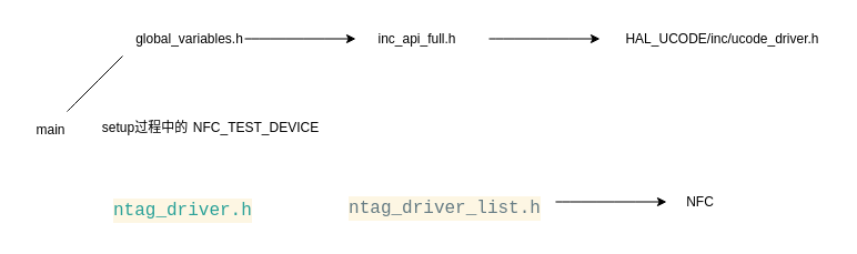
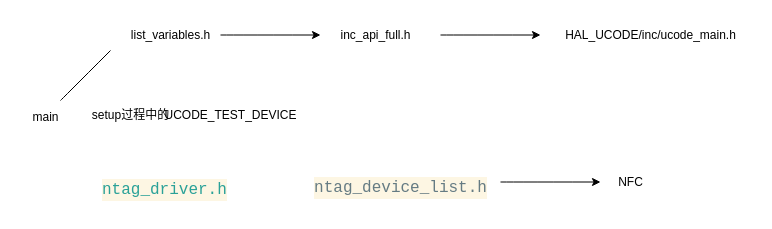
  <mxCell id="0" />
  <mxCell id="1" parent="0" />
  <mxCell id="2" value="main" style="text;html=1;align=center;verticalAlign=middle;resizable=0;points=[];autosize=1;strokeColor=none;fillColor=none;" vertex="1" parent="1"><mxGeometry x="20" y="102" width="50" height="30" as="geometry" /></mxCell>
- <mxCell id="3" value="global_variables.h" style="text;html=1;align=center;verticalAlign=middle;resizable=0;points=[];autosize=1;strokeColor=none;fillColor=none;" vertex="1" parent="1"><mxGeometry x="110" y="20" width="120" height="30" as="geometry" /></mxCell>
+ <mxCell id="3" value="list_variables.h" style="text;html=1;align=center;verticalAlign=middle;resizable=0;points=[];autosize=1;strokeColor=none;fillColor=none;" vertex="1" parent="1"><mxGeometry x="110" y="20" width="120" height="30" as="geometry" /></mxCell>
  <mxCell id="4" value="inc_api_full.h" style="text;html=1;align=center;verticalAlign=middle;resizable=0;points=[];autosize=1;strokeColor=none;fillColor=none;" vertex="1" parent="1"><mxGeometry x="330" y="20" width="90" height="30" as="geometry" /></mxCell>
  <mxCell id="5" value="" style="endArrow=none;html=1;rounded=0;curved=1;" edge="1" parent="1"><mxGeometry width="50" height="50" relative="1" as="geometry"><mxPoint x="60" y="100" as="sourcePoint" /><mxPoint x="110" y="50" as="targetPoint" /></mxGeometry></mxCell>
- <mxCell id="6" value="HAL_UCODE/inc/ucode_driver.h" style="text;html=1;align=center;verticalAlign=middle;resizable=0;points=[];autosize=1;strokeColor=none;fillColor=none;" vertex="1" parent="1"><mxGeometry x="550" y="20" width="200" height="30" as="geometry" /></mxCell>
+ <mxCell id="6" value="HAL_UCODE/inc/ucode_main.h" style="text;html=1;align=center;verticalAlign=middle;resizable=0;points=[];autosize=1;strokeColor=none;fillColor=none;" vertex="1" parent="1"><mxGeometry x="550" y="20" width="200" height="30" as="geometry" /></mxCell>
  <mxCell id="7" value="" style="edgeStyle=none;orthogonalLoop=1;jettySize=auto;html=1;rounded=0;curved=1;" edge="1" parent="1"><mxGeometry width="100" relative="1" as="geometry"><mxPoint x="220" y="34.5" as="sourcePoint" /><mxPoint x="320" y="34.5" as="targetPoint" /><Array as="points" /></mxGeometry></mxCell>
  <mxCell id="8" value="" style="edgeStyle=none;orthogonalLoop=1;jettySize=auto;html=1;rounded=0;curved=1;" edge="1" parent="1"><mxGeometry width="100" relative="1" as="geometry"><mxPoint x="440" y="34.5" as="sourcePoint" /><mxPoint x="540" y="34.5" as="targetPoint" /><Array as="points" /></mxGeometry></mxCell>
- <mxCell id="9" value="NFC_TEST_DEVICE" style="text;html=1;align=center;verticalAlign=middle;resizable=0;points=[];autosize=1;strokeColor=none;fillColor=none;" vertex="1" parent="1"><mxGeometry x="160" y="100" width="140" height="30" as="geometry" /></mxCell>
+ <mxCell id="9" value="UCODE_TEST_DEVICE" style="text;html=1;align=center;verticalAlign=middle;resizable=0;points=[];autosize=1;strokeColor=none;fillColor=none;" vertex="1" parent="1"><mxGeometry x="160" y="100" width="140" height="30" as="geometry" /></mxCell>
  <mxCell id="10" value="setup过程中的" style="text;html=1;align=center;verticalAlign=middle;resizable=0;points=[];autosize=1;strokeColor=none;fillColor=none;" vertex="1" parent="1"><mxGeometry x="80" y="100" width="100" height="30" as="geometry" /></mxCell>
  <mxCell id="11" value="NFC" style="text;html=1;align=center;verticalAlign=middle;resizable=0;points=[];autosize=1;strokeColor=none;fillColor=none;" vertex="1" parent="1"><mxGeometry x="600" y="167" width="60" height="30" as="geometry" /></mxCell>
- <mxCell id="12" value="&lt;div style=&quot;color: rgb(101, 123, 131); background-color: rgb(253, 246, 227); font-family: Consolas, &amp;quot;Courier New&amp;quot;, monospace; font-size: 16px; line-height: 22px;&quot;&gt;ntag_driver_list.h&lt;/div&gt;" style="text;html=1;align=center;verticalAlign=middle;resizable=0;points=[];autosize=1;strokeColor=none;fillColor=none;" vertex="1" parent="1"><mxGeometry x="310" y="167" width="180" height="40" as="geometry" /></mxCell>
+ <mxCell id="12" value="&lt;div style=&quot;color: rgb(101, 123, 131); background-color: rgb(253, 246, 227); font-family: Consolas, &amp;quot;Courier New&amp;quot;, monospace; font-size: 16px; line-height: 22px;&quot;&gt;ntag_device_list.h&lt;/div&gt;" style="text;html=1;align=center;verticalAlign=middle;resizable=0;points=[];autosize=1;strokeColor=none;fillColor=none;" vertex="1" parent="1"><mxGeometry x="310" y="167" width="180" height="40" as="geometry" /></mxCell>
  <mxCell id="13" value="" style="edgeStyle=none;orthogonalLoop=1;jettySize=auto;html=1;rounded=0;curved=1;" edge="1" parent="1"><mxGeometry width="100" relative="1" as="geometry"><mxPoint x="500" y="181.5" as="sourcePoint" /><mxPoint x="600" y="181.5" as="targetPoint" /><Array as="points" /></mxGeometry></mxCell>
  <mxCell id="14" value="&lt;div style=&quot;color: rgb(101, 123, 131); background-color: rgb(253, 246, 227); font-family: Consolas, &amp;quot;Courier New&amp;quot;, monospace; font-weight: normal; font-size: 16px; line-height: 22px;&quot;&gt;&lt;div&gt;&lt;span style=&quot;color: #2aa198;&quot;&gt;ntag_driver.h&lt;/span&gt;&lt;/div&gt;&lt;/div&gt;" style="text;whiteSpace=wrap;html=1;" vertex="1" parent="1"><mxGeometry x="100" y="172" width="120" height="30" as="geometry" /></mxCell>
